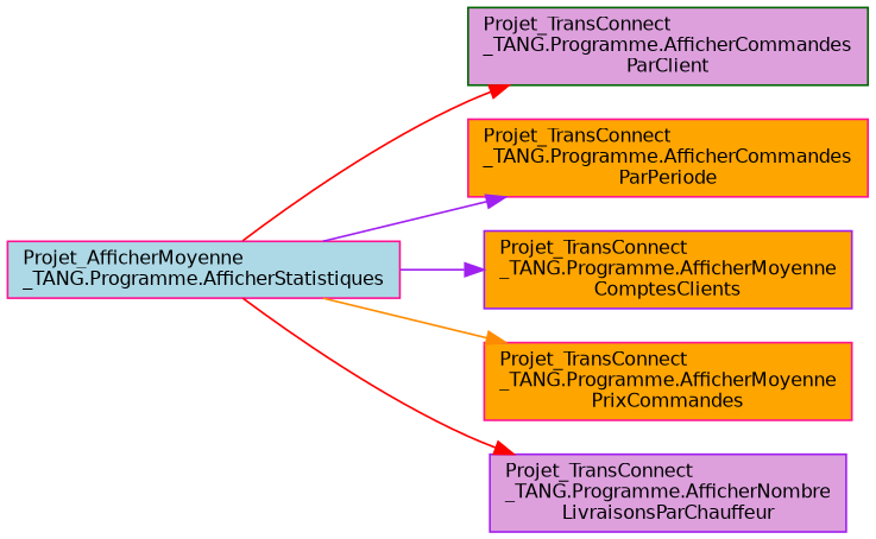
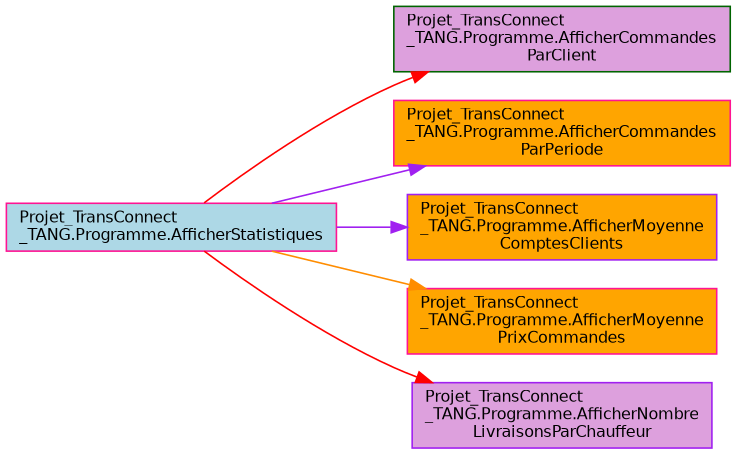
  digraph {
    rankdir=LR
    node [color=deeppink fillcolor=orange fontname=Helvetica fontsize=10 shape=box style=filled]
    edge [color=red fontname=Helvetica fontsize=10 labelfontname=Helvetica labelfontsize=10 style=solid]
-   n1 [fillcolor=lightblue fontcolor=black height=0.2 label="Projet_AfficherMoyenne\l_TANG.Programme.AfficherStatistiques" width=0.4]
+   n1 [fillcolor=lightblue fontcolor=black height=0.2 label="Projet_TransConnect\l_TANG.Programme.AfficherStatistiques" width=0.4]
    n2 [color=darkgreen fillcolor=plum height=0.2 label="Projet_TransConnect\l_TANG.Programme.AfficherCommandes\lParClient" width=0.4]
    n3 [height=0.2 label="Projet_TransConnect\l_TANG.Programme.AfficherCommandes\lParPeriode" width=0.4]
    n4 [color=purple height=0.2 label="Projet_TransConnect\l_TANG.Programme.AfficherMoyenne\lComptesClients" width=0.4]
    n5 [height=0.2 label="Projet_TransConnect\l_TANG.Programme.AfficherMoyenne\lPrixCommandes" width=0.4]
    n6 [color=purple fillcolor=plum height=0.2 label="Projet_TransConnect\l_TANG.Programme.AfficherNombre\lLivraisonsParChauffeur" width=0.4]
    n1 -> n2
    n1 -> n3 [color=purple]
    n1 -> n4 [color=purple]
    n1 -> n5 [color=darkorange]
    n1 -> n6
  }
